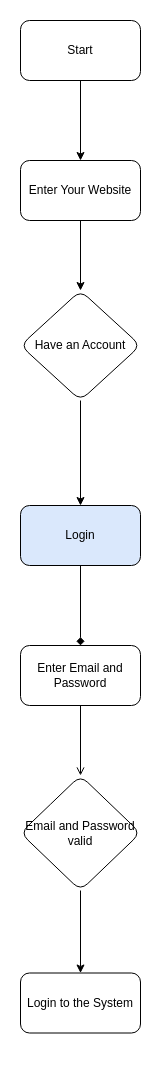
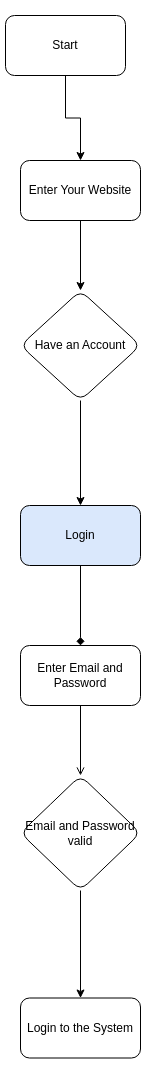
  <mxCell id="0" />
  <mxCell id="1" parent="0" />
  <mxCell id="2" value="" style="edgeStyle=orthogonalEdgeStyle;rounded=0;orthogonalLoop=1;jettySize=auto;html=1;" edge="1" parent="1" source="3" target="5"><mxGeometry relative="1" as="geometry" /></mxCell>
- <mxCell id="3" value="Start" style="rounded=1;whiteSpace=wrap;html=1;" vertex="1" parent="1"><mxGeometry x="20" y="20" width="120" height="60" as="geometry" /></mxCell>
+ <mxCell id="3" value="Start" style="rounded=1;whiteSpace=wrap;html=1;" vertex="1" parent="1"><mxGeometry x="5" y="15" width="120" height="60" as="geometry" /></mxCell>
  <mxCell id="4" value="" style="edgeStyle=orthogonalEdgeStyle;rounded=0;orthogonalLoop=1;jettySize=auto;html=1;" edge="1" parent="1" source="5" target="7"><mxGeometry relative="1" as="geometry" /></mxCell>
  <mxCell id="5" value="Enter Your Website" style="rounded=1;whiteSpace=wrap;html=1;" vertex="1" parent="1"><mxGeometry x="20" y="160" width="120" height="60" as="geometry" /></mxCell>
  <mxCell id="6" value="" style="edgeStyle=orthogonalEdgeStyle;rounded=0;orthogonalLoop=1;jettySize=auto;html=1;" edge="1" parent="1" source="7" target="9"><mxGeometry relative="1" as="geometry" /></mxCell>
  <mxCell id="7" value="Have an Account" style="rhombus;whiteSpace=wrap;html=1;rounded=1;" vertex="1" parent="1"><mxGeometry x="20" y="290" width="120" height="110" as="geometry" /></mxCell>
  <mxCell id="8" value="" style="edgeStyle=orthogonalEdgeStyle;rounded=0;orthogonalLoop=1;jettySize=auto;html=1;endArrow=diamond;" edge="1" parent="1" source="9" target="11"><mxGeometry relative="1" as="geometry" /></mxCell>
  <mxCell id="9" value="Login" style="whiteSpace=wrap;html=1;rounded=1;fillColor=#dae8fc;" vertex="1" parent="1"><mxGeometry x="20" y="505" width="120" height="60" as="geometry" /></mxCell>
  <mxCell id="10" value="" style="edgeStyle=orthogonalEdgeStyle;rounded=0;orthogonalLoop=1;jettySize=auto;html=1;endArrow=open;" edge="1" parent="1" source="11" target="13"><mxGeometry relative="1" as="geometry" /></mxCell>
  <mxCell id="11" value="Enter Email and Password" style="whiteSpace=wrap;html=1;rounded=1;" vertex="1" parent="1"><mxGeometry x="20" y="645" width="120" height="60" as="geometry" /></mxCell>
  <mxCell id="12" value="" style="edgeStyle=orthogonalEdgeStyle;rounded=0;orthogonalLoop=1;jettySize=auto;html=1;" edge="1" parent="1" source="13" target="14"><mxGeometry relative="1" as="geometry" /></mxCell>
  <mxCell id="13" value="Email and Password valid" style="rhombus;whiteSpace=wrap;html=1;rounded=1;" vertex="1" parent="1"><mxGeometry x="20" y="775" width="120" height="115" as="geometry" /></mxCell>
- <mxCell id="14" value="Login to the System" style="whiteSpace=wrap;html=1;rounded=1;" vertex="1" parent="1"><mxGeometry x="20" y="972.5" width="120" height="60" as="geometry" /></mxCell>
+ <mxCell id="14" value="Login to the System" style="whiteSpace=wrap;html=1;rounded=1;" vertex="1" parent="1"><mxGeometry x="20" y="997.5" width="120" height="60" as="geometry" /></mxCell>
